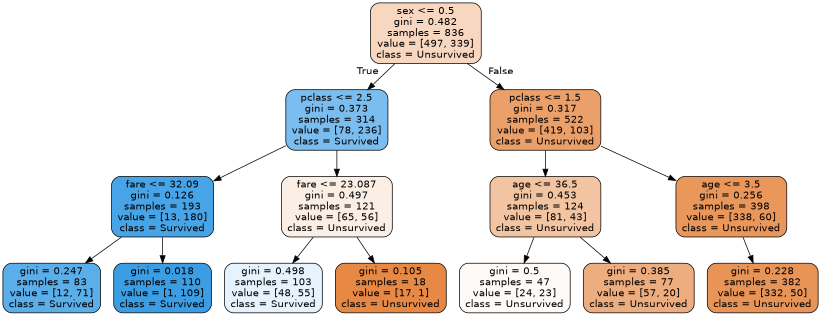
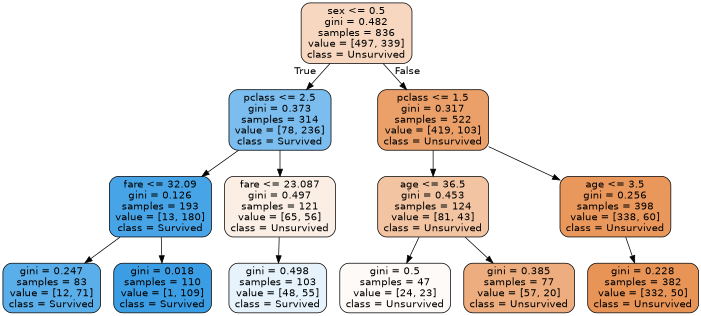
  digraph {
    node [color=black fontname=helvetica shape=box style="filled, rounded"]
    edge [fontname=helvetica]
    n1 [fillcolor="#f7d7c0" label="sex <= 0.5\ngini = 0.482\nsamples = 836\nvalue = [497, 339]\nclass = Unsurvived"]
    n2 [fillcolor="#7abdee" label="pclass <= 2.5\ngini = 0.373\nsamples = 314\nvalue = [78, 236]\nclass = Survived"]
    n3 [fillcolor="#eba06a" label="pclass <= 1.5\ngini = 0.317\nsamples = 522\nvalue = [419, 103]\nclass = Unsurvived"]
    n4 [fillcolor="#47a4e7" label="fare <= 32.09\ngini = 0.126\nsamples = 193\nvalue = [13, 180]\nclass = Survived"]
    n5 [fillcolor="#fbeee4" label="fare <= 23.087\ngini = 0.497\nsamples = 121\nvalue = [65, 56]\nclass = Unsurvived"]
    n6 [fillcolor="#f3c4a2" label="age <= 36.5\ngini = 0.453\nsamples = 124\nvalue = [81, 43]\nclass = Unsurvived"]
    n7 [fillcolor="#ea975c" label="age <= 3.5\ngini = 0.256\nsamples = 398\nvalue = [338, 60]\nclass = Unsurvived"]
    n8 [fillcolor="#5aaee9" label="gini = 0.247\nsamples = 83\nvalue = [12, 71]\nclass = Survived"]
    n9 [fillcolor="#3b9ee5" label="gini = 0.018\nsamples = 110\nvalue = [1, 109]\nclass = Survived"]
    n10 [fillcolor="#e6f3fc" label="gini = 0.498\nsamples = 103\nvalue = [48, 55]\nclass = Survived"]
-   n11 [fillcolor="#e78845" label="gini = 0.105\nsamples = 18\nvalue = [17, 1]\nclass = Unsurvived"]
    n12 [fillcolor="#fefaf7" label="gini = 0.5\nsamples = 47\nvalue = [24, 23]\nclass = Unsurvived"]
    n13 [fillcolor="#eead7e" label="gini = 0.385\nsamples = 77\nvalue = [57, 20]\nclass = Unsurvived"]
    n14 [fillcolor="#e99457" label="gini = 0.228\nsamples = 382\nvalue = [332, 50]\nclass = Unsurvived"]
    n1 -> n2 [headlabel=True labelangle=45 labeldistance=2.5]
    n1 -> n3 [headlabel=False labelangle=-45 labeldistance=2.5]
    n2 -> n4
    n2 -> n5
    n3 -> n6
    n3 -> n7
    n4 -> n8
    n4 -> n9
    n5 -> n10
-   n5 -> n11
    n6 -> n12
    n6 -> n13
    n7 -> n14
  }
